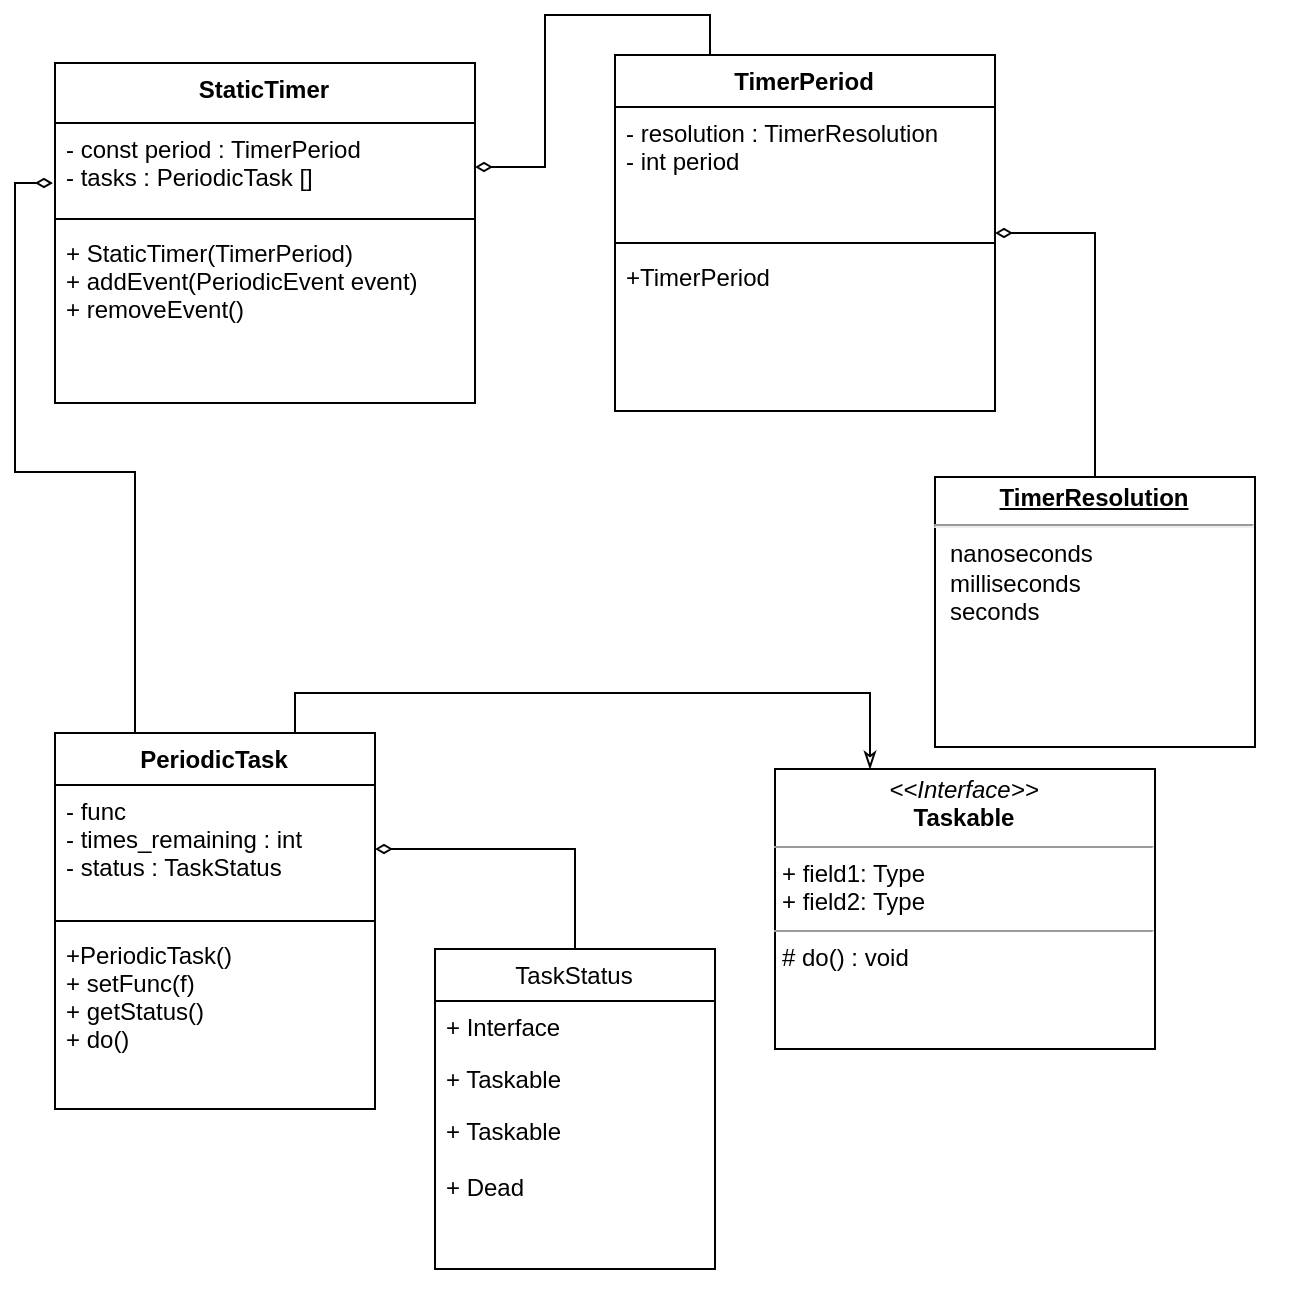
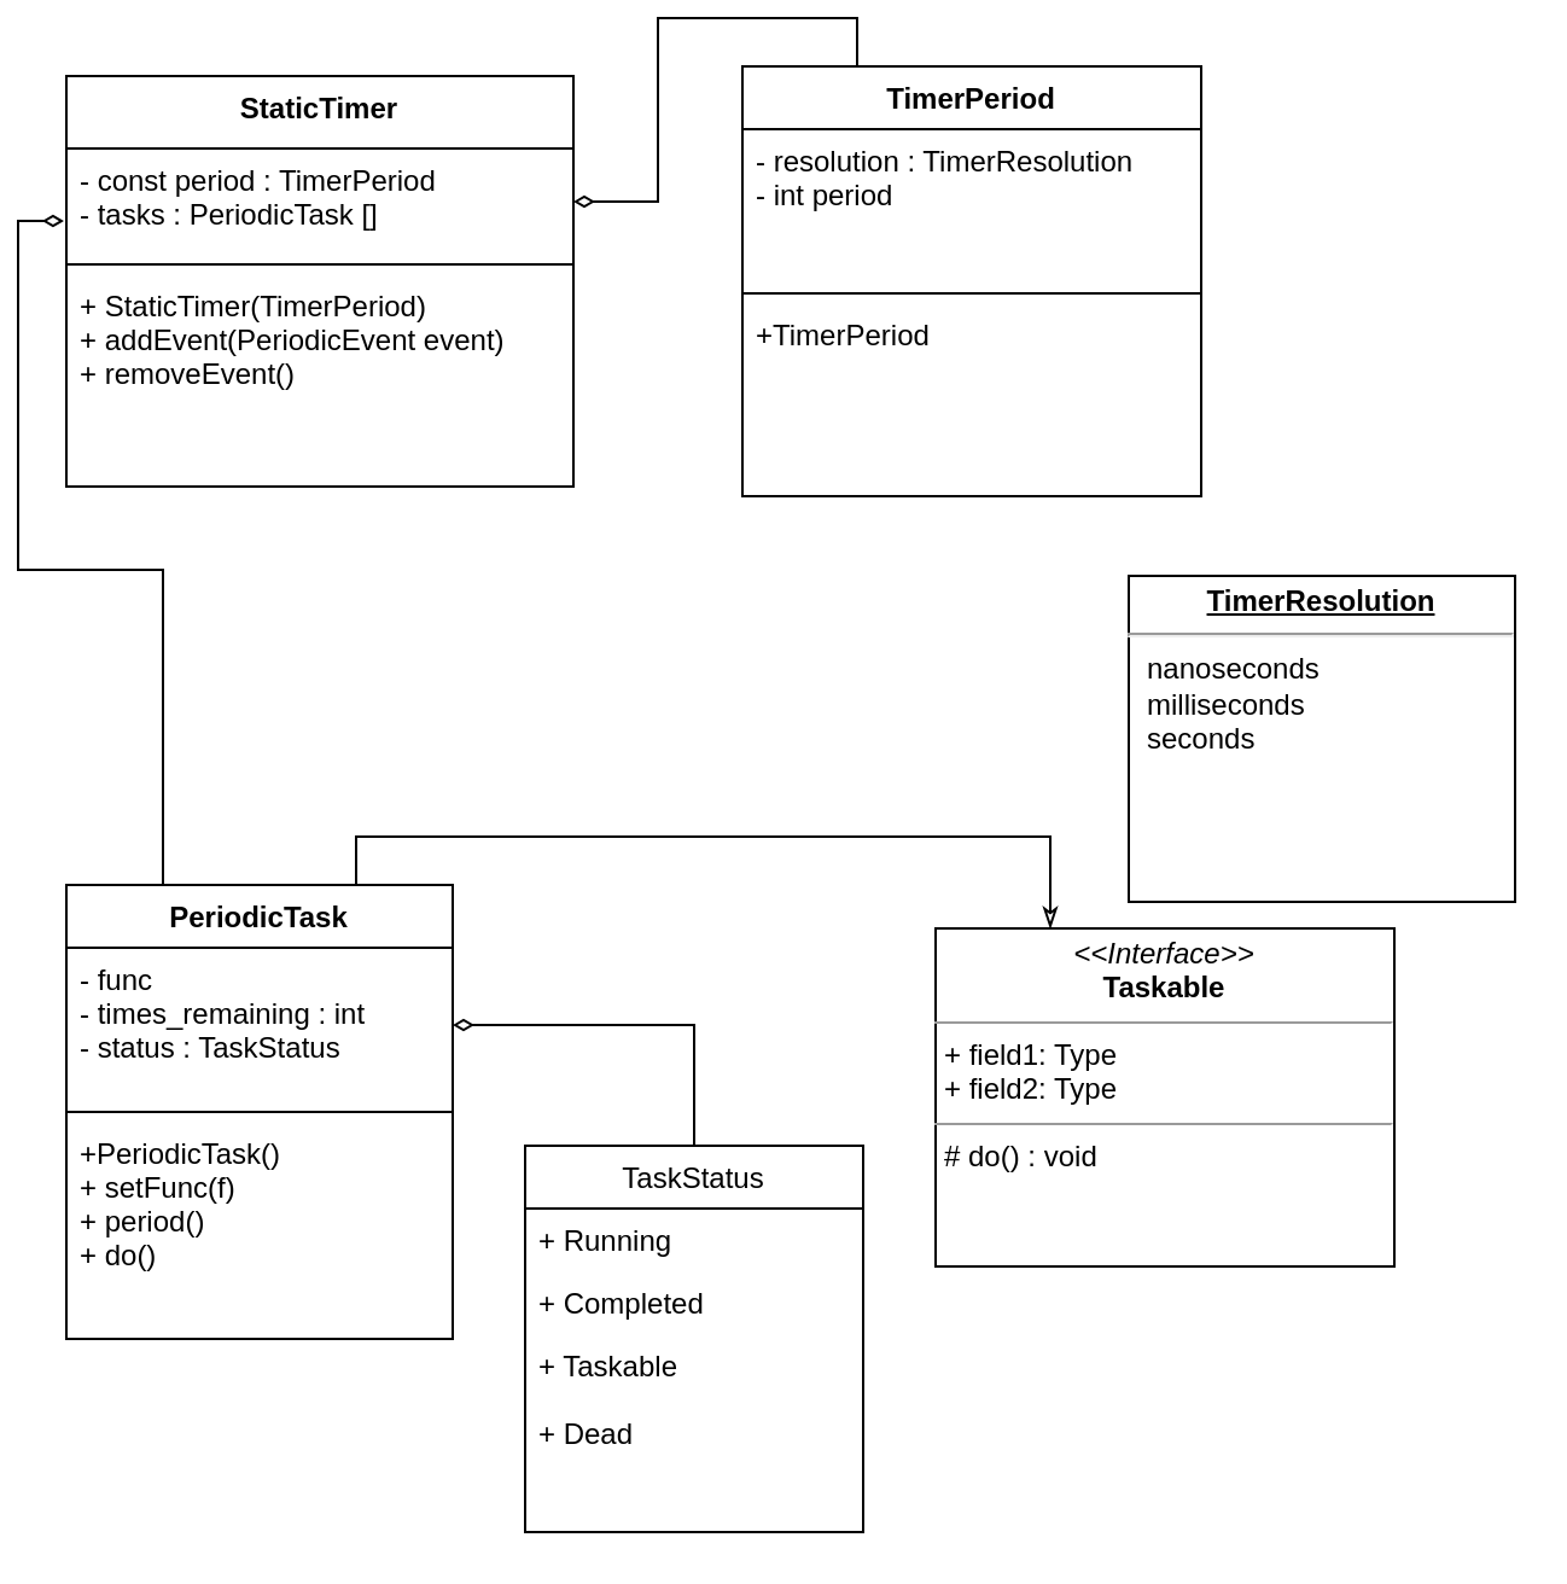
  <mxCell id="0" />
  <mxCell id="1" parent="0" />
- <mxCell id="2" style="edgeStyle=orthogonalEdgeStyle;rounded=0;orthogonalLoop=1;jettySize=auto;html=1;exitX=0.5;exitY=0;exitDx=0;exitDy=0;entryX=1;entryY=0.5;entryDx=0;entryDy=0;endArrow=diamondThin;endFill=0;" edge="1" parent="1" source="3" target="5"><mxGeometry relative="1" as="geometry" /></mxCell>
  <mxCell id="3" value="&lt;p style=&quot;margin: 0px ; margin-top: 4px ; text-align: center ; text-decoration: underline&quot;&gt;&lt;b&gt;TimerResolution&lt;/b&gt;&lt;/p&gt;&lt;hr&gt;&lt;p style=&quot;margin: 0px ; margin-left: 8px&quot;&gt;nanoseconds&lt;/p&gt;&lt;p style=&quot;margin: 0px ; margin-left: 8px&quot;&gt;milliseconds&lt;/p&gt;&lt;p style=&quot;margin: 0px ; margin-left: 8px&quot;&gt;seconds&lt;/p&gt;" style="verticalAlign=top;align=left;overflow=fill;fontSize=12;fontFamily=Helvetica;html=1;" vertex="1" parent="1"><mxGeometry x="460" y="231" width="160" height="135" as="geometry" /></mxCell>
  <mxCell id="4" style="edgeStyle=orthogonalEdgeStyle;rounded=0;orthogonalLoop=1;jettySize=auto;html=1;exitX=0.25;exitY=0;exitDx=0;exitDy=0;entryX=1;entryY=0.5;entryDx=0;entryDy=0;endArrow=diamondThin;endFill=0;" edge="1" parent="1" source="5" target="17"><mxGeometry relative="1" as="geometry" /></mxCell>
  <mxCell id="5" value="TimerPeriod" style="swimlane;fontStyle=1;align=center;verticalAlign=top;childLayout=stackLayout;horizontal=1;startSize=26;horizontalStack=0;resizeParent=1;resizeParentMax=0;resizeLast=0;collapsible=1;marginBottom=0;" vertex="1" parent="1"><mxGeometry x="300" y="20" width="190" height="178" as="geometry" /></mxCell>
  <mxCell id="6" value="- resolution : TimerResolution&#10;- int period" style="text;strokeColor=none;fillColor=none;align=left;verticalAlign=top;spacingLeft=4;spacingRight=4;overflow=hidden;rotatable=0;points=[[0,0.5],[1,0.5]];portConstraint=eastwest;" vertex="1" parent="5"><mxGeometry y="26" width="190" height="64" as="geometry" /></mxCell>
  <mxCell id="7" value="" style="line;strokeWidth=1;fillColor=none;align=left;verticalAlign=middle;spacingTop=-1;spacingLeft=3;spacingRight=3;rotatable=0;labelPosition=right;points=[];portConstraint=eastwest;" vertex="1" parent="5"><mxGeometry y="90" width="190" height="8" as="geometry" /></mxCell>
  <mxCell id="8" value="+TimerPeriod" style="text;strokeColor=none;fillColor=none;align=left;verticalAlign=top;spacingLeft=4;spacingRight=4;overflow=hidden;rotatable=0;points=[[0,0.5],[1,0.5]];portConstraint=eastwest;" vertex="1" parent="5"><mxGeometry y="98" width="190" height="80" as="geometry" /></mxCell>
  <mxCell id="9" value="&lt;p style=&quot;margin: 0px ; margin-top: 4px ; text-align: center&quot;&gt;&lt;i&gt;&amp;lt;&amp;lt;Interface&amp;gt;&amp;gt;&lt;/i&gt;&lt;br&gt;&lt;b&gt;Taskable&lt;/b&gt;&lt;/p&gt;&lt;hr size=&quot;1&quot;&gt;&lt;p style=&quot;margin: 0px ; margin-left: 4px&quot;&gt;+ field1: Type&lt;br&gt;+ field2: Type&lt;/p&gt;&lt;hr size=&quot;1&quot;&gt;&lt;p style=&quot;margin: 0px ; margin-left: 4px&quot;&gt;# do() : void&lt;/p&gt;" style="verticalAlign=top;align=left;overflow=fill;fontSize=12;fontFamily=Helvetica;html=1;" vertex="1" parent="1"><mxGeometry x="380" y="377" width="190" height="140" as="geometry" /></mxCell>
  <mxCell id="10" style="edgeStyle=orthogonalEdgeStyle;rounded=0;orthogonalLoop=1;jettySize=auto;html=1;exitX=0.75;exitY=0;exitDx=0;exitDy=0;entryX=0.25;entryY=0;entryDx=0;entryDy=0;endArrow=classicThin;endFill=0;" edge="1" parent="1" source="12" target="9"><mxGeometry relative="1" as="geometry" /></mxCell>
  <mxCell id="11" style="edgeStyle=orthogonalEdgeStyle;rounded=0;orthogonalLoop=1;jettySize=auto;html=1;exitX=0.25;exitY=0;exitDx=0;exitDy=0;entryX=-0.005;entryY=0.682;entryDx=0;entryDy=0;entryPerimeter=0;endArrow=diamondThin;endFill=0;" edge="1" parent="1" source="12" target="17"><mxGeometry relative="1" as="geometry" /></mxCell>
  <mxCell id="12" value="PeriodicTask" style="swimlane;fontStyle=1;align=center;verticalAlign=top;childLayout=stackLayout;horizontal=1;startSize=26;horizontalStack=0;resizeParent=1;resizeParentMax=0;resizeLast=0;collapsible=1;marginBottom=0;" vertex="1" parent="1"><mxGeometry x="20" y="359" width="160" height="188" as="geometry" /></mxCell>
  <mxCell id="13" value="- func &#10;- times_remaining : int&#10;- status : TaskStatus" style="text;strokeColor=none;fillColor=none;align=left;verticalAlign=top;spacingLeft=4;spacingRight=4;overflow=hidden;rotatable=0;points=[[0,0.5],[1,0.5]];portConstraint=eastwest;" vertex="1" parent="12"><mxGeometry y="26" width="160" height="64" as="geometry" /></mxCell>
  <mxCell id="14" value="" style="line;strokeWidth=1;fillColor=none;align=left;verticalAlign=middle;spacingTop=-1;spacingLeft=3;spacingRight=3;rotatable=0;labelPosition=right;points=[];portConstraint=eastwest;" vertex="1" parent="12"><mxGeometry y="90" width="160" height="8" as="geometry" /></mxCell>
- <mxCell id="15" value="+PeriodicTask()&#10;+ setFunc(f)&#10;+ getStatus()&#10;+ do()" style="text;strokeColor=none;fillColor=none;align=left;verticalAlign=top;spacingLeft=4;spacingRight=4;overflow=hidden;rotatable=0;points=[[0,0.5],[1,0.5]];portConstraint=eastwest;" vertex="1" parent="12"><mxGeometry y="98" width="160" height="90" as="geometry" /></mxCell>
+ <mxCell id="15" value="+PeriodicTask()&#10;+ setFunc(f)&#10;+ period()&#10;+ do()" style="text;strokeColor=none;fillColor=none;align=left;verticalAlign=top;spacingLeft=4;spacingRight=4;overflow=hidden;rotatable=0;points=[[0,0.5],[1,0.5]];portConstraint=eastwest;" vertex="1" parent="12"><mxGeometry y="98" width="160" height="90" as="geometry" /></mxCell>
  <mxCell id="16" value="StaticTimer" style="swimlane;fontStyle=1;align=center;verticalAlign=top;childLayout=stackLayout;horizontal=1;startSize=30;horizontalStack=0;resizeParent=1;resizeParentMax=0;resizeLast=0;collapsible=1;marginBottom=0;" vertex="1" parent="1"><mxGeometry x="20" y="24" width="210" height="170" as="geometry" /></mxCell>
  <mxCell id="17" value="- const period : TimerPeriod &#10;- tasks : PeriodicTask []" style="text;strokeColor=none;fillColor=none;align=left;verticalAlign=top;spacingLeft=4;spacingRight=4;overflow=hidden;rotatable=0;points=[[0,0.5],[1,0.5]];portConstraint=eastwest;" vertex="1" parent="16"><mxGeometry y="30" width="210" height="44" as="geometry" /></mxCell>
  <mxCell id="18" value="" style="line;strokeWidth=1;fillColor=none;align=left;verticalAlign=middle;spacingTop=-1;spacingLeft=3;spacingRight=3;rotatable=0;labelPosition=right;points=[];portConstraint=eastwest;" vertex="1" parent="16"><mxGeometry y="74" width="210" height="8" as="geometry" /></mxCell>
  <mxCell id="19" value="+ StaticTimer(TimerPeriod)&#10;+ addEvent(PeriodicEvent event)&#10;+ removeEvent()&#10;" style="text;strokeColor=none;fillColor=none;align=left;verticalAlign=top;spacingLeft=4;spacingRight=4;overflow=hidden;rotatable=0;points=[[0,0.5],[1,0.5]];portConstraint=eastwest;" vertex="1" parent="16"><mxGeometry y="82" width="210" height="88" as="geometry" /></mxCell>
  <mxCell id="20" style="edgeStyle=orthogonalEdgeStyle;rounded=0;orthogonalLoop=1;jettySize=auto;html=1;entryX=1;entryY=0.5;entryDx=0;entryDy=0;endArrow=diamondThin;endFill=0;" edge="1" parent="1" source="21" target="13"><mxGeometry relative="1" as="geometry" /></mxCell>
  <mxCell id="21" value="TaskStatus" style="swimlane;fontStyle=0;childLayout=stackLayout;horizontal=1;startSize=26;fillColor=none;horizontalStack=0;resizeParent=1;resizeParentMax=0;resizeLast=0;collapsible=1;marginBottom=0;" vertex="1" parent="1"><mxGeometry x="210" y="467" width="140" height="160" as="geometry" /></mxCell>
- <mxCell id="22" value="+ Interface" style="text;strokeColor=none;fillColor=none;align=left;verticalAlign=top;spacingLeft=4;spacingRight=4;overflow=hidden;rotatable=0;points=[[0,0.5],[1,0.5]];portConstraint=eastwest;" vertex="1" parent="21"><mxGeometry y="26" width="140" height="26" as="geometry" /></mxCell>
- <mxCell id="23" value="+ Taskable" style="text;strokeColor=none;fillColor=none;align=left;verticalAlign=top;spacingLeft=4;spacingRight=4;overflow=hidden;rotatable=0;points=[[0,0.5],[1,0.5]];portConstraint=eastwest;" vertex="1" parent="21"><mxGeometry y="52" width="140" height="26" as="geometry" /></mxCell>
+ <mxCell id="22" value="+ Running" style="text;strokeColor=none;fillColor=none;align=left;verticalAlign=top;spacingLeft=4;spacingRight=4;overflow=hidden;rotatable=0;points=[[0,0.5],[1,0.5]];portConstraint=eastwest;" vertex="1" parent="21"><mxGeometry y="26" width="140" height="26" as="geometry" /></mxCell>
+ <mxCell id="23" value="+ Completed" style="text;strokeColor=none;fillColor=none;align=left;verticalAlign=top;spacingLeft=4;spacingRight=4;overflow=hidden;rotatable=0;points=[[0,0.5],[1,0.5]];portConstraint=eastwest;" vertex="1" parent="21"><mxGeometry y="52" width="140" height="26" as="geometry" /></mxCell>
  <mxCell id="24" value="+ Taskable&#10;&#10;+ Dead" style="text;strokeColor=none;fillColor=none;align=left;verticalAlign=top;spacingLeft=4;spacingRight=4;overflow=hidden;rotatable=0;points=[[0,0.5],[1,0.5]];portConstraint=eastwest;" vertex="1" parent="21"><mxGeometry y="78" width="140" height="82" as="geometry" /></mxCell>
